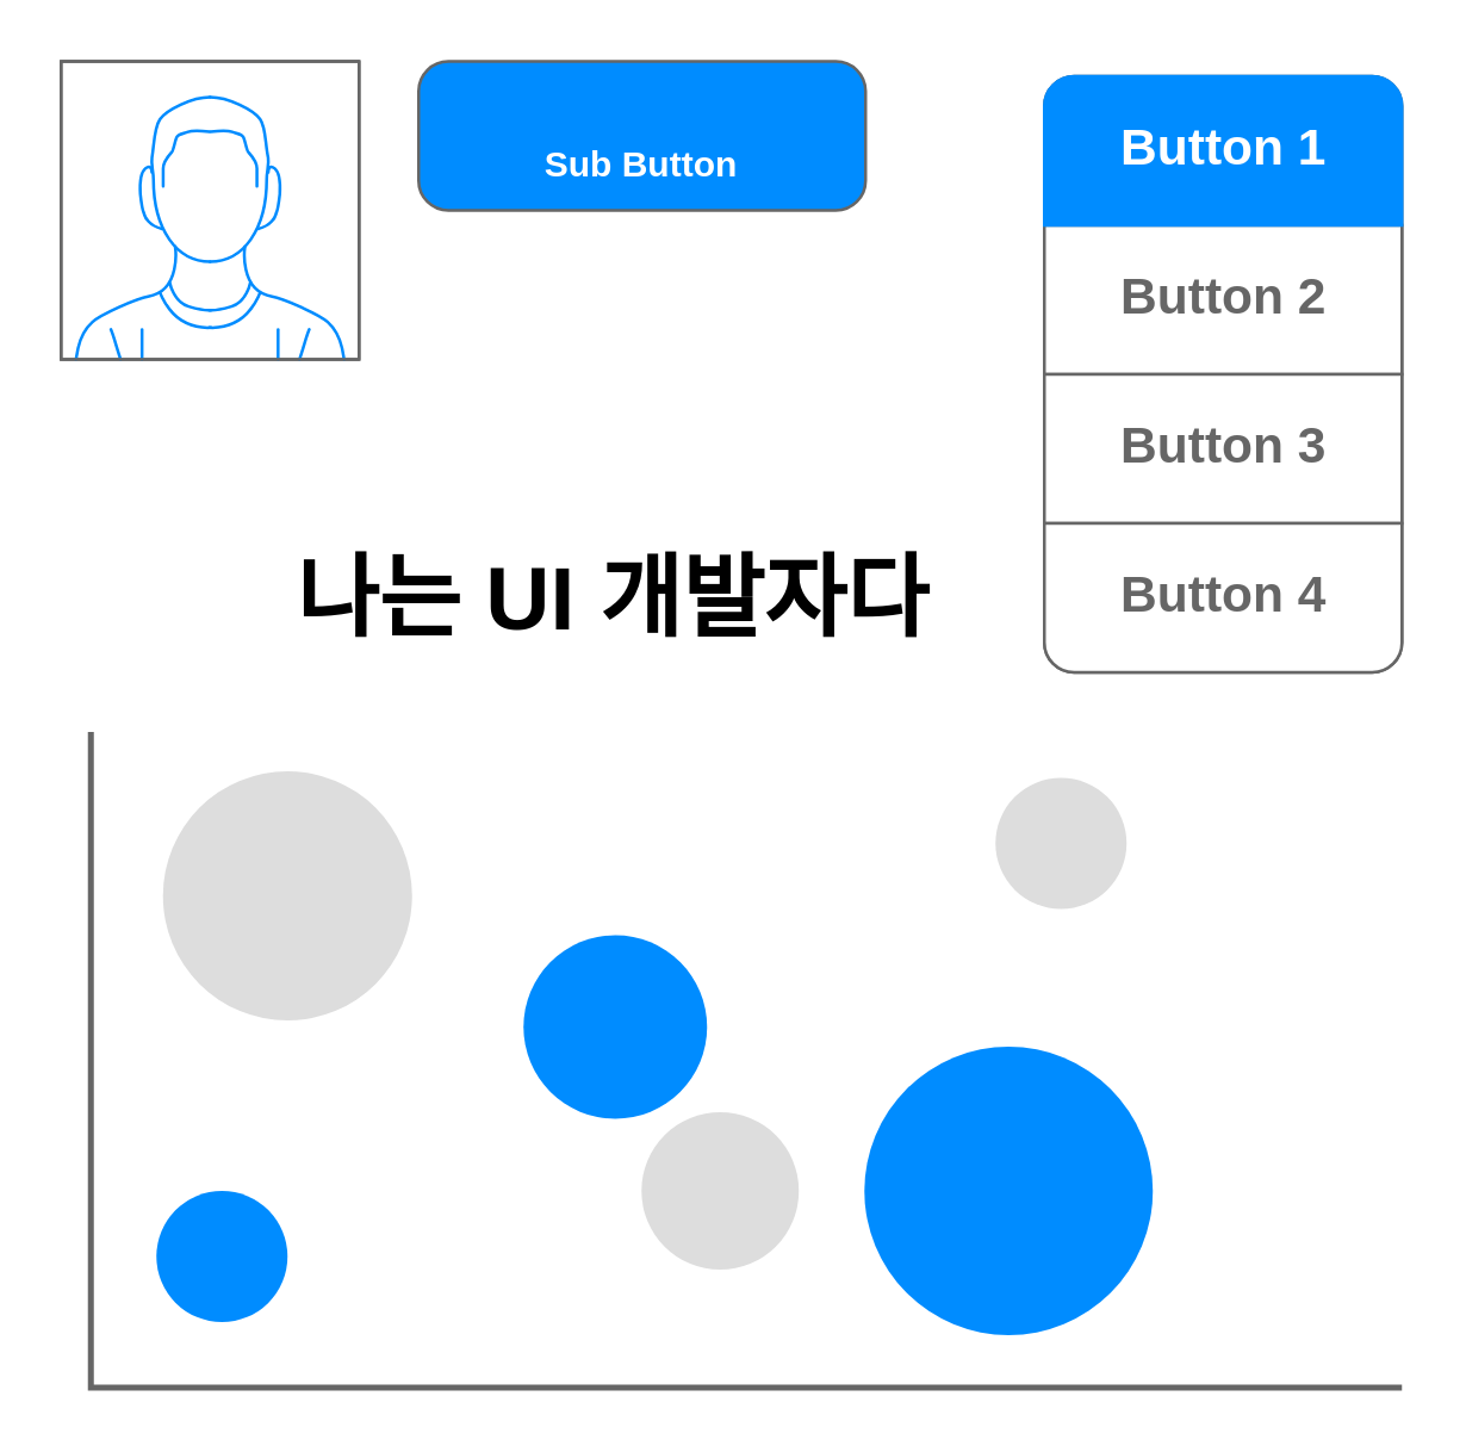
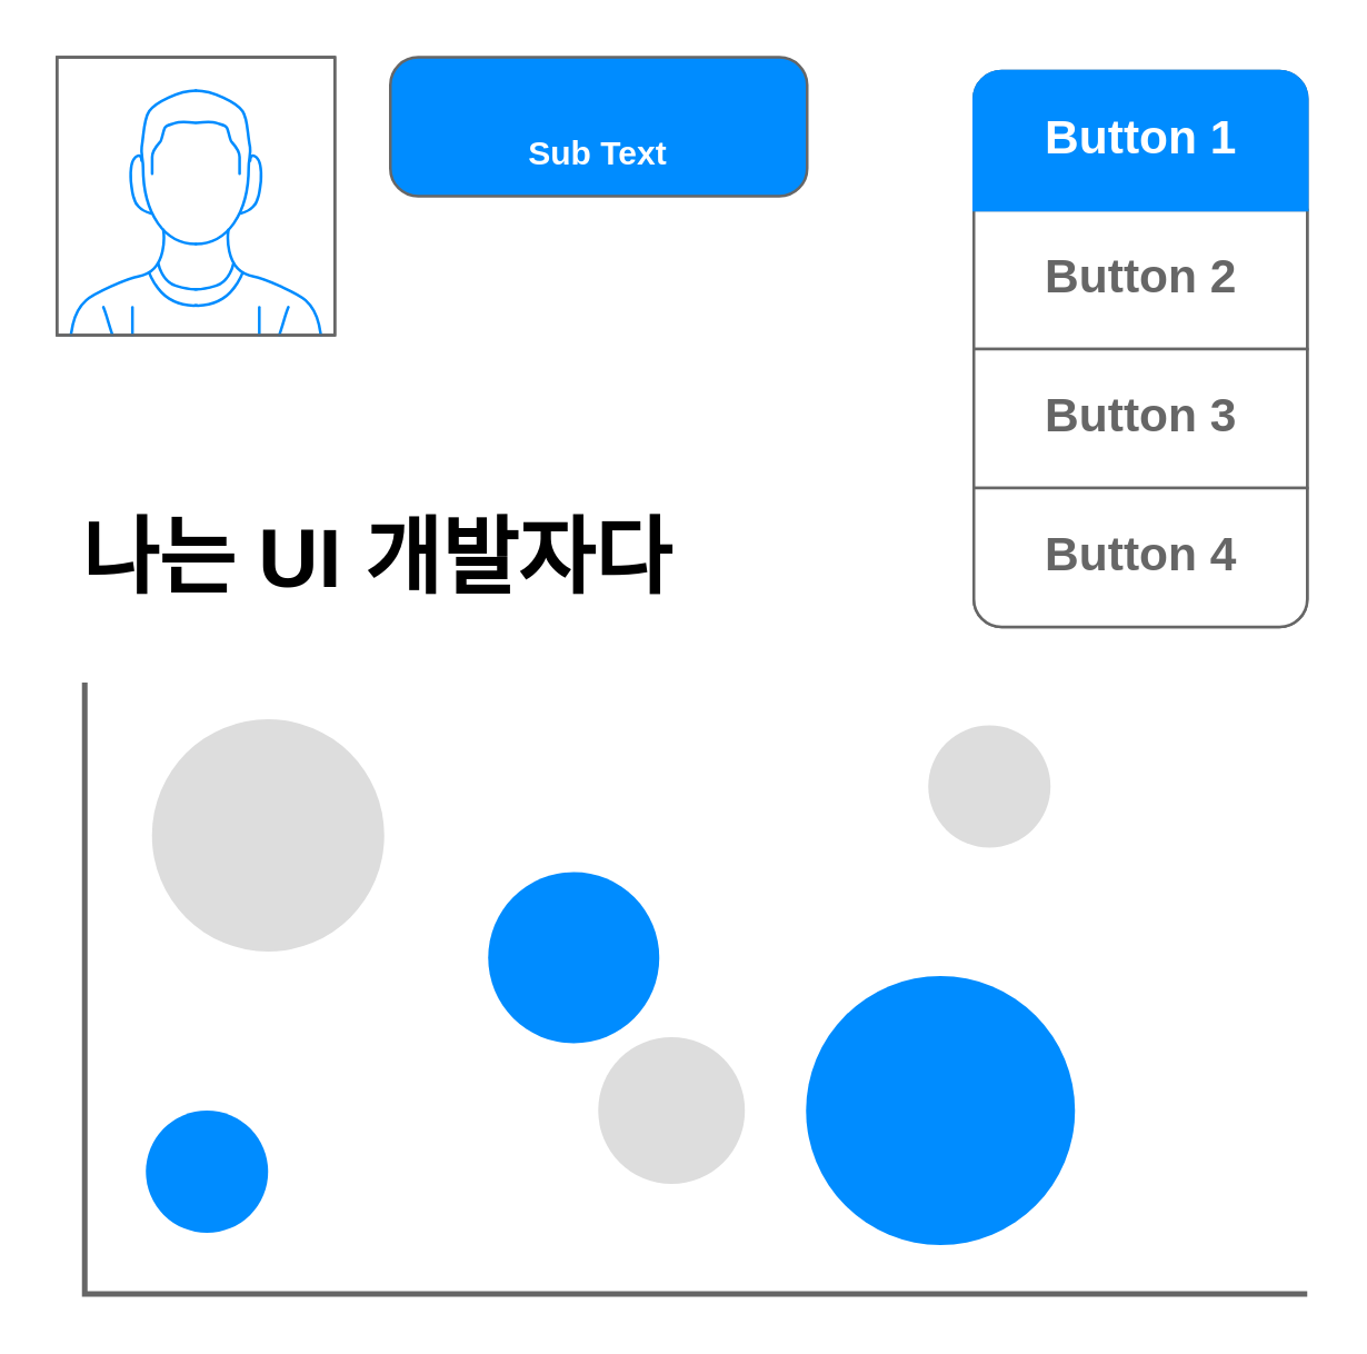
  <mxCell id="0" />
  <mxCell id="1" parent="0" />
  <mxCell id="2" value="" style="strokeWidth=1;shadow=0;dashed=0;align=center;html=1;shape=mxgraph.mockup.buttons.multiButton;fillColor=#008cff;strokeColor=#666666;mainText=;subText=;" vertex="1" parent="1"><mxGeometry x="140" y="20" width="150" height="50" as="geometry" /></mxCell>
- <mxCell id="3" value="Sub Button" style="strokeWidth=1;shadow=0;dashed=0;align=center;html=1;shape=mxgraph.mockup.anchor;fontSize=12;fontColor=#ffffff;fontStyle=1;whiteSpace=wrap;" vertex="1" parent="2"><mxGeometry y="30" width="150" height="10" as="geometry" /></mxCell>
+ <mxCell id="3" value="Sub Text" style="strokeWidth=1;shadow=0;dashed=0;align=center;html=1;shape=mxgraph.mockup.anchor;fontSize=12;fontColor=#ffffff;fontStyle=1;whiteSpace=wrap;" vertex="1" parent="2"><mxGeometry y="30" width="150" height="10" as="geometry" /></mxCell>
  <mxCell id="4" value="" style="strokeWidth=1;shadow=0;dashed=0;align=center;html=1;shape=mxgraph.mockup.rrect;rSize=10;strokeColor=#666666;" vertex="1" parent="1"><mxGeometry x="350" y="25" width="120" height="200" as="geometry" /></mxCell>
  <mxCell id="5" value="Button 2" style="strokeColor=inherit;fillColor=inherit;gradientColor=inherit;strokeWidth=1;shadow=0;dashed=0;align=center;html=1;shape=mxgraph.mockup.rrect;rSize=0;fontSize=17;fontColor=#666666;fontStyle=1;resizeWidth=1;" vertex="1" parent="4"><mxGeometry width="120" height="50" relative="1" as="geometry"><mxPoint y="50" as="offset" /></mxGeometry></mxCell>
  <mxCell id="6" value="Button 3" style="strokeColor=inherit;fillColor=inherit;gradientColor=inherit;strokeWidth=1;shadow=0;dashed=0;align=center;html=1;shape=mxgraph.mockup.rrect;rSize=0;fontSize=17;fontColor=#666666;fontStyle=1;resizeWidth=1;" vertex="1" parent="4"><mxGeometry width="120" height="50" relative="1" as="geometry"><mxPoint y="100" as="offset" /></mxGeometry></mxCell>
  <mxCell id="7" value="Button 4" style="strokeColor=inherit;fillColor=inherit;gradientColor=inherit;strokeWidth=1;shadow=0;dashed=0;align=center;html=1;shape=mxgraph.mockup.bottomButton;rSize=10;fontSize=17;fontColor=#666666;fontStyle=1;resizeWidth=1;" vertex="1" parent="4"><mxGeometry y="1" width="120" height="50" relative="1" as="geometry"><mxPoint y="-50" as="offset" /></mxGeometry></mxCell>
  <mxCell id="8" value="Button 1" style="strokeWidth=1;shadow=0;dashed=0;align=center;html=1;shape=mxgraph.mockup.topButton;rSize=10;fontSize=17;fontColor=#ffffff;fontStyle=1;fillColor=#008cff;strokeColor=#008cff;resizeWidth=1;" vertex="1" parent="4"><mxGeometry width="120" height="50" relative="1" as="geometry" /></mxCell>
  <mxCell id="9" value="" style="verticalLabelPosition=bottom;shadow=0;dashed=0;align=center;html=1;verticalAlign=top;strokeWidth=1;shape=mxgraph.mockup.graphics.bubbleChart;strokeColor=none;strokeColor2=none;strokeColor3=#666666;fillColor2=#008cff;fillColor3=#dddddd;" vertex="1" parent="1"><mxGeometry x="30" y="245" width="440" height="220" as="geometry" /></mxCell>
  <mxCell id="10" value="" style="verticalLabelPosition=bottom;shadow=0;dashed=0;align=center;html=1;verticalAlign=top;strokeWidth=1;shape=mxgraph.mockup.containers.userMale;strokeColor=#666666;strokeColor2=#008cff;" vertex="1" parent="1"><mxGeometry x="20" y="20" width="100" height="100" as="geometry" /></mxCell>
- <mxCell id="11" value="나는 UI 개발자다" style="text;html=1;resizable=0;autosize=1;align=center;verticalAlign=middle;points=[];fillColor=none;strokeColor=none;rounded=0;fontSize=30;fontStyle=1" vertex="1" parent="1"><mxGeometry x="80" y="175" width="250" height="50" as="geometry" /></mxCell>
+ <mxCell id="11" value="나는 UI 개발자다" style="text;html=1;resizable=0;autosize=1;align=center;verticalAlign=middle;points=[];fillColor=none;strokeColor=none;rounded=0;fontSize=30;fontStyle=1" vertex="1" parent="1"><mxGeometry x="10" y="175" width="250" height="50" as="geometry" /></mxCell>
